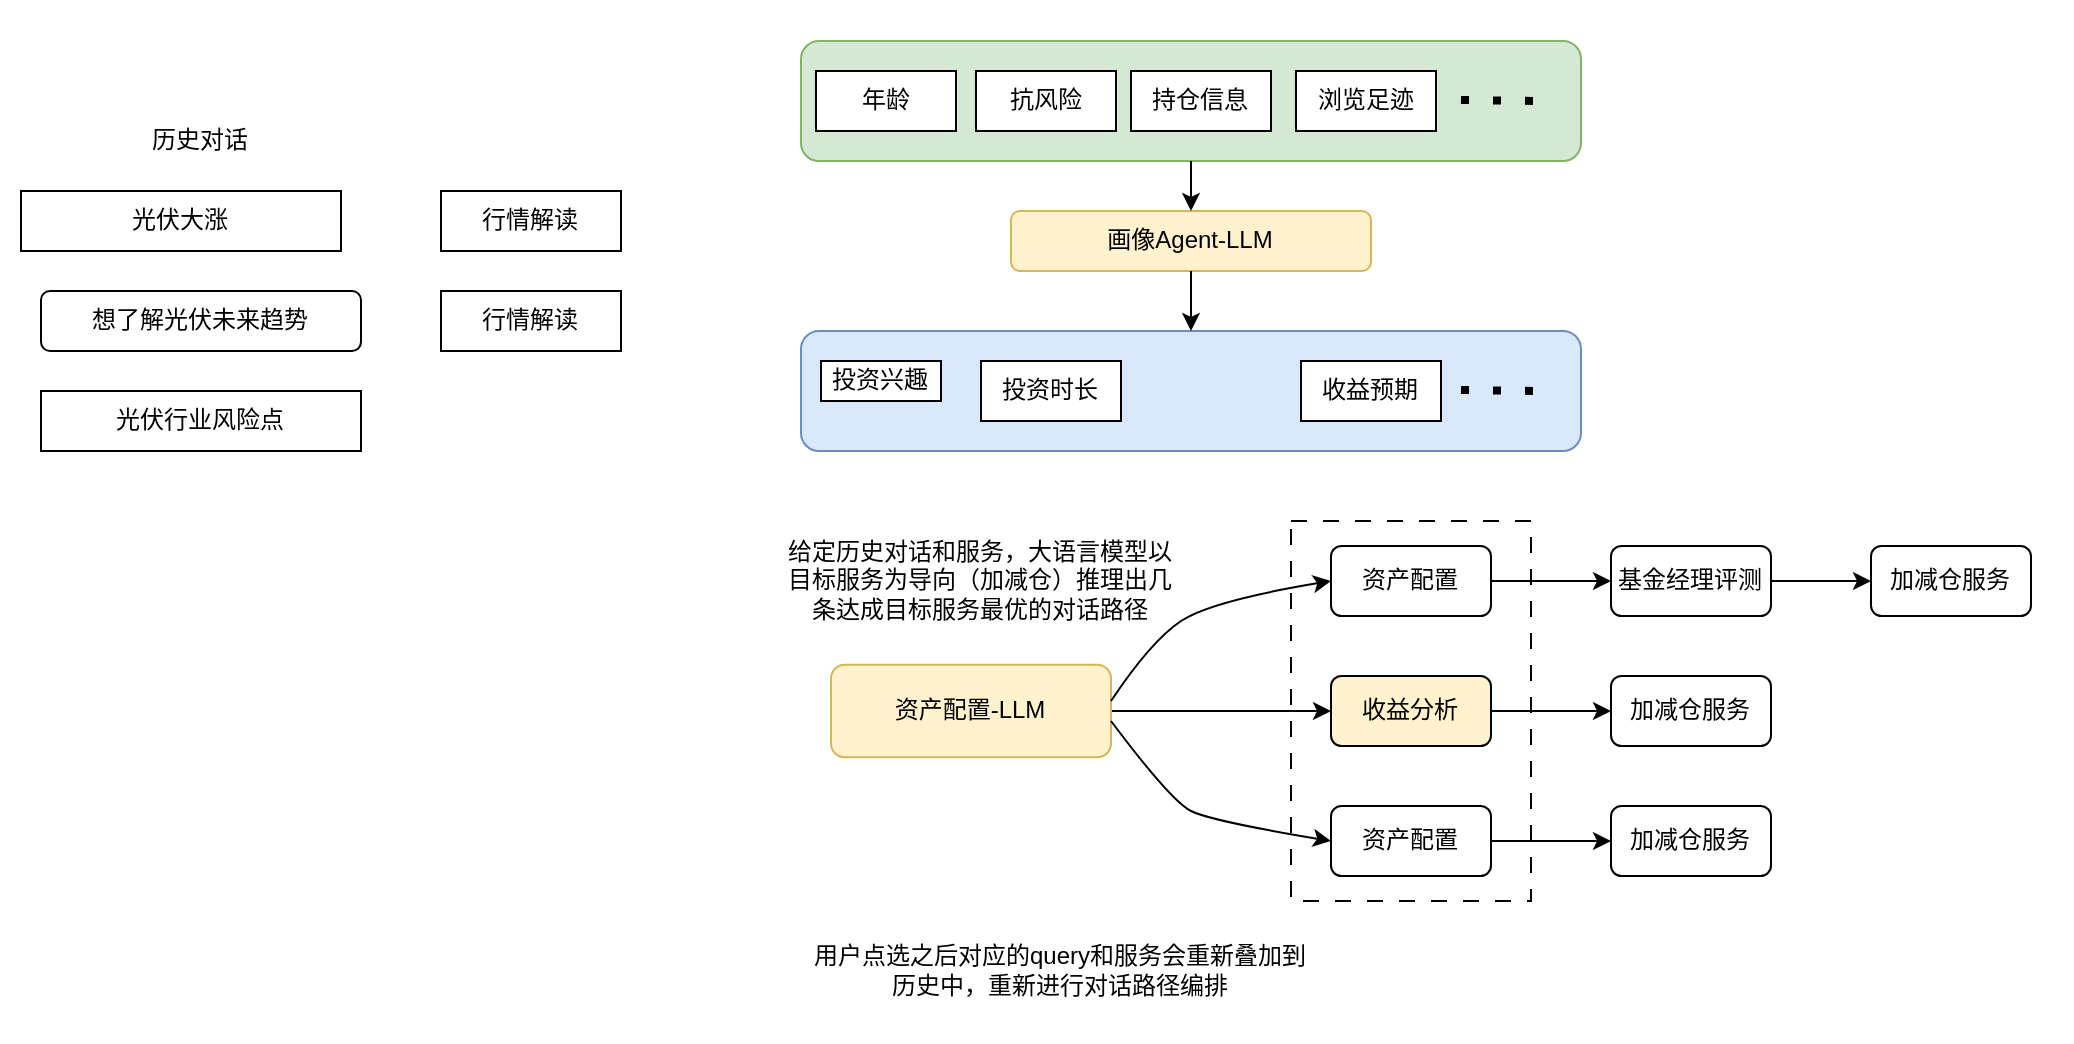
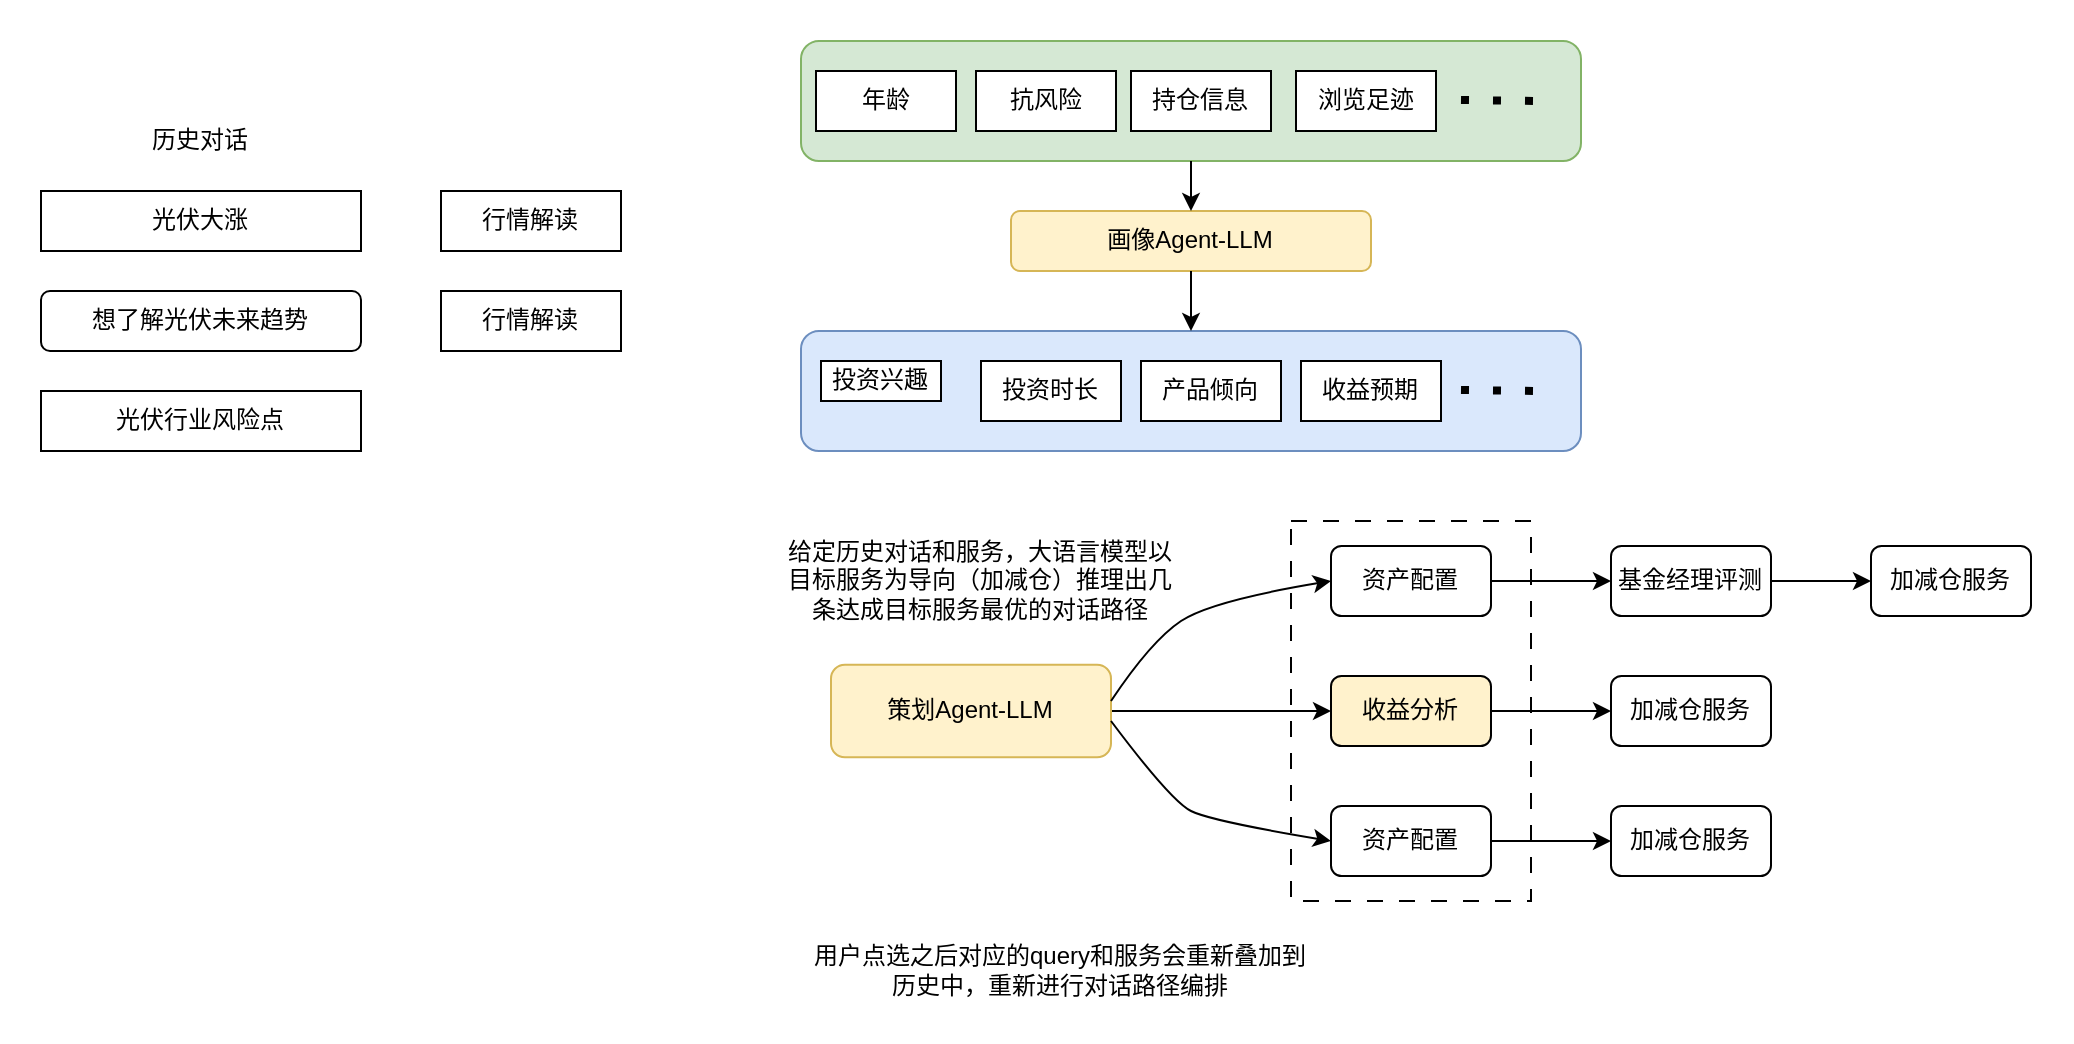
  <mxCell id="0" />
  <mxCell id="1" parent="0" />
  <mxCell id="2" value="" style="rounded=0;whiteSpace=wrap;html=1;dashed=1;dashPattern=8 8;" parent="1" vertex="1"><mxGeometry x="645" y="260" width="120" height="190" as="geometry" /></mxCell>
- <mxCell id="3" value="光伏大涨" style="rounded=0;whiteSpace=wrap;html=1;" parent="1" vertex="1"><mxGeometry x="10" y="95" width="160" height="30" as="geometry" /></mxCell>
+ <mxCell id="3" value="光伏大涨" style="rounded=0;whiteSpace=wrap;html=1;" parent="1" vertex="1"><mxGeometry x="20" y="95" width="160" height="30" as="geometry" /></mxCell>
  <mxCell id="4" value="想了解光伏未来趋势" style="whiteSpace=wrap;html=1;rounded=1;" parent="1" vertex="1"><mxGeometry x="20" y="145" width="160" height="30" as="geometry" /></mxCell>
  <mxCell id="5" value="光伏行业风险点" style="rounded=0;whiteSpace=wrap;html=1;" parent="1" vertex="1"><mxGeometry x="20" y="195" width="160" height="30" as="geometry" /></mxCell>
  <mxCell id="6" value="行情解读" style="rounded=0;whiteSpace=wrap;html=1;" parent="1" vertex="1"><mxGeometry x="220" y="95" width="90" height="30" as="geometry" /></mxCell>
  <mxCell id="7" value="行情解读" style="rounded=0;whiteSpace=wrap;html=1;" parent="1" vertex="1"><mxGeometry x="220" y="145" width="90" height="30" as="geometry" /></mxCell>
  <mxCell id="8" value="" style="edgeStyle=orthogonalEdgeStyle;rounded=0;orthogonalLoop=1;jettySize=auto;html=1;" parent="1" source="9" target="11" edge="1"><mxGeometry relative="1" as="geometry" /></mxCell>
  <mxCell id="9" value="资产配置" style="rounded=1;whiteSpace=wrap;html=1;" parent="1" vertex="1"><mxGeometry x="665" y="272.5" width="80" height="35" as="geometry" /></mxCell>
  <mxCell id="10" value="" style="edgeStyle=orthogonalEdgeStyle;rounded=0;orthogonalLoop=1;jettySize=auto;html=1;" parent="1" source="11" target="12" edge="1"><mxGeometry relative="1" as="geometry" /></mxCell>
  <mxCell id="11" value="基金经理评测" style="rounded=1;whiteSpace=wrap;html=1;" parent="1" vertex="1"><mxGeometry x="805" y="272.5" width="80" height="35" as="geometry" /></mxCell>
  <mxCell id="12" value="加减仓服务" style="rounded=1;whiteSpace=wrap;html=1;" parent="1" vertex="1"><mxGeometry x="935" y="272.5" width="80" height="35" as="geometry" /></mxCell>
  <mxCell id="13" value="" style="edgeStyle=orthogonalEdgeStyle;rounded=0;orthogonalLoop=1;jettySize=auto;html=1;" parent="1" source="14" target="15" edge="1"><mxGeometry relative="1" as="geometry" /></mxCell>
  <mxCell id="14" value="收益分析" style="rounded=1;whiteSpace=wrap;html=1;fillColor=#fff2cc;" parent="1" vertex="1"><mxGeometry x="665" y="337.5" width="80" height="35" as="geometry" /></mxCell>
  <mxCell id="15" value="加减仓服务" style="rounded=1;whiteSpace=wrap;html=1;" parent="1" vertex="1"><mxGeometry x="805" y="337.5" width="80" height="35" as="geometry" /></mxCell>
  <mxCell id="16" value="" style="edgeStyle=orthogonalEdgeStyle;rounded=0;orthogonalLoop=1;jettySize=auto;html=1;" parent="1" source="17" target="18" edge="1"><mxGeometry relative="1" as="geometry" /></mxCell>
  <mxCell id="17" value="资产配置" style="rounded=1;whiteSpace=wrap;html=1;" parent="1" vertex="1"><mxGeometry x="665" y="402.5" width="80" height="35" as="geometry" /></mxCell>
  <mxCell id="18" value="加减仓服务" style="rounded=1;whiteSpace=wrap;html=1;" parent="1" vertex="1"><mxGeometry x="805" y="402.5" width="80" height="35" as="geometry" /></mxCell>
  <mxCell id="19" value="" style="edgeStyle=orthogonalEdgeStyle;rounded=0;orthogonalLoop=1;jettySize=auto;html=1;" parent="1" source="20" target="14" edge="1"><mxGeometry relative="1" as="geometry" /></mxCell>
- <mxCell id="20" value="资产配置-LLM" style="rounded=1;whiteSpace=wrap;html=1;fillColor=#fff2cc;strokeColor=#d6b656;" parent="1" vertex="1"><mxGeometry x="415" y="331.88" width="140" height="46.25" as="geometry" /></mxCell>
+ <mxCell id="20" value="策划Agent-LLM" style="rounded=1;whiteSpace=wrap;html=1;fillColor=#fff2cc;strokeColor=#d6b656;" parent="1" vertex="1"><mxGeometry x="415" y="331.88" width="140" height="46.25" as="geometry" /></mxCell>
  <mxCell id="21" value="历史对话" style="text;html=1;align=center;verticalAlign=middle;whiteSpace=wrap;rounded=0;" parent="1" vertex="1"><mxGeometry x="70" y="55" width="60" height="30" as="geometry" /></mxCell>
  <mxCell id="22" value="" style="curved=1;endArrow=classic;html=1;rounded=0;entryX=0;entryY=0.5;entryDx=0;entryDy=0;" parent="1" target="9" edge="1"><mxGeometry width="50" height="50" relative="1" as="geometry"><mxPoint x="555" y="350" as="sourcePoint" /><mxPoint x="605" y="300" as="targetPoint" /><Array as="points"><mxPoint x="575" y="320" /><mxPoint x="605" y="300" /></Array></mxGeometry></mxCell>
  <mxCell id="23" value="" style="curved=1;endArrow=classic;html=1;rounded=0;entryX=0;entryY=0.5;entryDx=0;entryDy=0;" parent="1" target="17" edge="1"><mxGeometry width="50" height="50" relative="1" as="geometry"><mxPoint x="555" y="360" as="sourcePoint" /><mxPoint x="605" y="310" as="targetPoint" /><Array as="points"><mxPoint x="585" y="400" /><mxPoint x="605" y="410" /></Array></mxGeometry></mxCell>
  <mxCell id="24" value="给定历史对话和服务，大语言模型以目标服务为导向（加减仓）推理出几条达成目标服务最优的对话路径" style="text;html=1;align=center;verticalAlign=middle;whiteSpace=wrap;rounded=0;" parent="1" vertex="1"><mxGeometry x="390" y="260" width="200" height="60" as="geometry" /></mxCell>
  <mxCell id="25" value="用户点选之后对应的query和服务会重新叠加到历史中，重新进行对话路径编排" style="text;html=1;align=center;verticalAlign=middle;whiteSpace=wrap;rounded=0;" parent="1" vertex="1"><mxGeometry x="405" y="470" width="250" height="30" as="geometry" /></mxCell>
  <mxCell id="26" value="" style="rounded=1;whiteSpace=wrap;html=1;fillColor=#dae8fc;strokeColor=#6c8ebf;" vertex="1" parent="1"><mxGeometry x="400" y="165" width="390" height="60" as="geometry" /></mxCell>
  <mxCell id="27" value="" style="rounded=1;whiteSpace=wrap;html=1;fillColor=#d5e8d4;strokeColor=#82b366;" vertex="1" parent="1"><mxGeometry x="400" y="20" width="390" height="60" as="geometry" /></mxCell>
  <mxCell id="28" value="年龄" style="rounded=0;whiteSpace=wrap;html=1;" vertex="1" parent="1"><mxGeometry x="407.5" y="35" width="70" height="30" as="geometry" /></mxCell>
  <mxCell id="29" value="抗风险" style="rounded=0;whiteSpace=wrap;html=1;" vertex="1" parent="1"><mxGeometry x="487.5" y="35" width="70" height="30" as="geometry" /></mxCell>
  <mxCell id="30" value="持仓信息" style="rounded=0;whiteSpace=wrap;html=1;" vertex="1" parent="1"><mxGeometry x="565" y="35" width="70" height="30" as="geometry" /></mxCell>
  <mxCell id="31" value="" style="endArrow=none;dashed=1;html=1;dashPattern=1 3;strokeWidth=4;rounded=0;" edge="1" parent="1"><mxGeometry width="50" height="50" relative="1" as="geometry"><mxPoint x="730" y="49.5" as="sourcePoint" /><mxPoint x="770" y="50" as="targetPoint" /></mxGeometry></mxCell>
  <mxCell id="32" value="画像Agent-LLM" style="rounded=1;whiteSpace=wrap;html=1;fillColor=#fff2cc;strokeColor=#d6b656;" vertex="1" parent="1"><mxGeometry x="505" y="105" width="180" height="30" as="geometry" /></mxCell>
  <mxCell id="33" value="投资兴趣" style="rounded=0;whiteSpace=wrap;html=1;" vertex="1" parent="1"><mxGeometry x="410" y="180" width="60" height="20" as="geometry" /></mxCell>
+ <mxCell id="34" value="产品倾向" style="rounded=0;whiteSpace=wrap;html=1;" vertex="1" parent="1"><mxGeometry x="570" y="180" width="70" height="30" as="geometry" /></mxCell>
  <mxCell id="35" value="收益预期" style="rounded=0;whiteSpace=wrap;html=1;" vertex="1" parent="1"><mxGeometry x="650" y="180" width="70" height="30" as="geometry" /></mxCell>
  <mxCell id="36" value="" style="endArrow=none;dashed=1;html=1;dashPattern=1 3;strokeWidth=4;rounded=0;" edge="1" parent="1"><mxGeometry width="50" height="50" relative="1" as="geometry"><mxPoint x="730" y="194.5" as="sourcePoint" /><mxPoint x="770" y="195" as="targetPoint" /></mxGeometry></mxCell>
  <mxCell id="37" value="投资时长" style="rounded=0;whiteSpace=wrap;html=1;" vertex="1" parent="1"><mxGeometry x="490" y="180" width="70" height="30" as="geometry" /></mxCell>
  <mxCell id="38" value="浏览足迹" style="rounded=0;whiteSpace=wrap;html=1;" vertex="1" parent="1"><mxGeometry x="647.5" y="35" width="70" height="30" as="geometry" /></mxCell>
  <mxCell id="39" value="" style="endArrow=classic;html=1;rounded=0;exitX=0.5;exitY=1;exitDx=0;exitDy=0;entryX=0.5;entryY=0;entryDx=0;entryDy=0;" edge="1" parent="1" source="27" target="32"><mxGeometry width="50" height="50" relative="1" as="geometry"><mxPoint x="905" y="365" as="sourcePoint" /><mxPoint x="955" y="315" as="targetPoint" /></mxGeometry></mxCell>
  <mxCell id="40" value="" style="endArrow=classic;html=1;rounded=0;exitX=0.5;exitY=1;exitDx=0;exitDy=0;entryX=0.5;entryY=0;entryDx=0;entryDy=0;" edge="1" parent="1" source="32" target="26"><mxGeometry width="50" height="50" relative="1" as="geometry"><mxPoint x="905" y="365" as="sourcePoint" /><mxPoint x="955" y="315" as="targetPoint" /></mxGeometry></mxCell>
